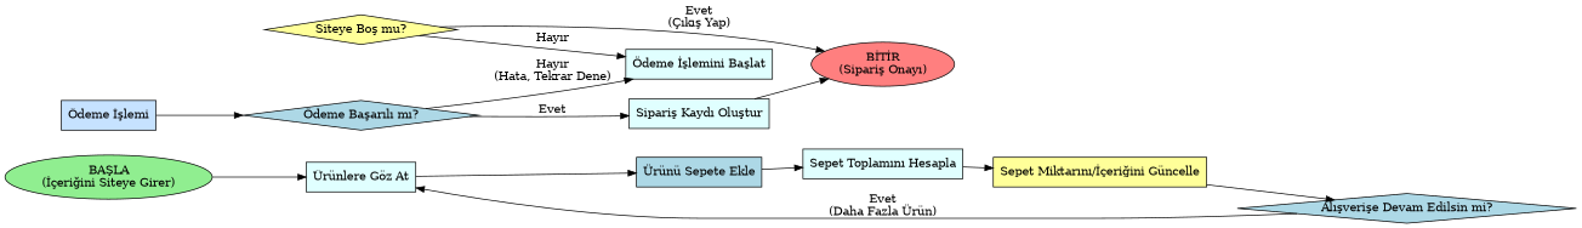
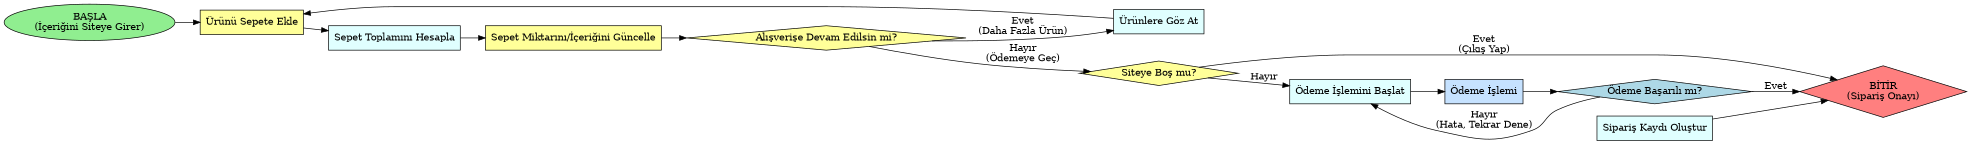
  digraph {
    rankdir=LR
    node [fillcolor="#E0FFFF" shape=box style=filled]
    n1 [fillcolor="#90EE90" label="BAŞLA\n(İçeriğini Siteye Girer)" shape=oval]
    n2 [label="Ürünlere Göz At"]
-   n3 [fillcolor="#ADD8E6" label="Ürünü Sepete Ekle"]
-   n4 [fillcolor="#FF7F7F" label="BİTİR\n(Sipariş Onayı)" shape=oval]
+   n3 [fillcolor="#FFFF99" label="Ürünü Sepete Ekle"]
+   n4 [fillcolor="#FF7F7F" label="BİTİR\n(Sipariş Onayı)" shape=diamond]
    n5 [label="Sepet Toplamını Hesapla"]
    n6 [fillcolor="#FFFF99" label="Sepet Miktarını/İçeriğini Güncelle"]
-   n7 [fillcolor="#ADD8E6" label="Alışverişe Devam Edilsin mi?" shape=diamond]
+   n7 [fillcolor="#FFFF99" label="Alışverişe Devam Edilsin mi?" shape=diamond]
    n8 [fillcolor="#FFFF99" label="Siteye Boş mu?" shape=diamond]
    n9 [label="Ödeme İşlemini Başlat"]
    n10 [fillcolor="#C6E2FF" label="Ödeme İşlemi"]
    n11 [fillcolor="#ADD8E6" label="Ödeme Başarılı mı?" shape=diamond]
    n12 [label="Sipariş Kaydı Oluştur"]
-   n1 -> n2
+   n1 -> n3
    n2 -> n3
    n3 -> n5
    n5 -> n6
    n6 -> n7
    n7 -> n2 [label="Evet\n(Daha Fazla Ürün)"]
+   n7 -> n8 [label="Hayır\n(Ödemeye Geç)"]
    n8 -> n4 [label="Evet\n(Çıkış Yap)"]
    n8 -> n9 [label="Hayır"]
+   n9 -> n10
    n10 -> n11
    n11 -> n9 [label="Hayır\n(Hata, Tekrar Dene)"]
-   n11 -> n12 [label=Evet]
+   n11 -> n4 [label=Evet]
    n12 -> n4
  }
